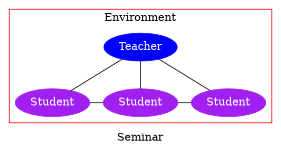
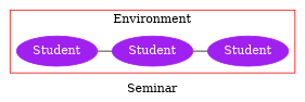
  graph {
    label=Seminar
    node [color=purple fontcolor=white style=filled]
-   n1 [color=blue label=Teacher]
    n2 [label=Student]
    n3 [label=Student]
    n4 [label=Student]
    subgraph cluster_1 {
      color=red
      label=Environment
-     n1
      n2
      n3
      n4
    }
-   n1 -- n2 [group=0]
-   n1 -- n3
-   n1 -- n4
    n2 -- n3 [constraint=false]
    n3 -- n4 [constraint=false]
  }
